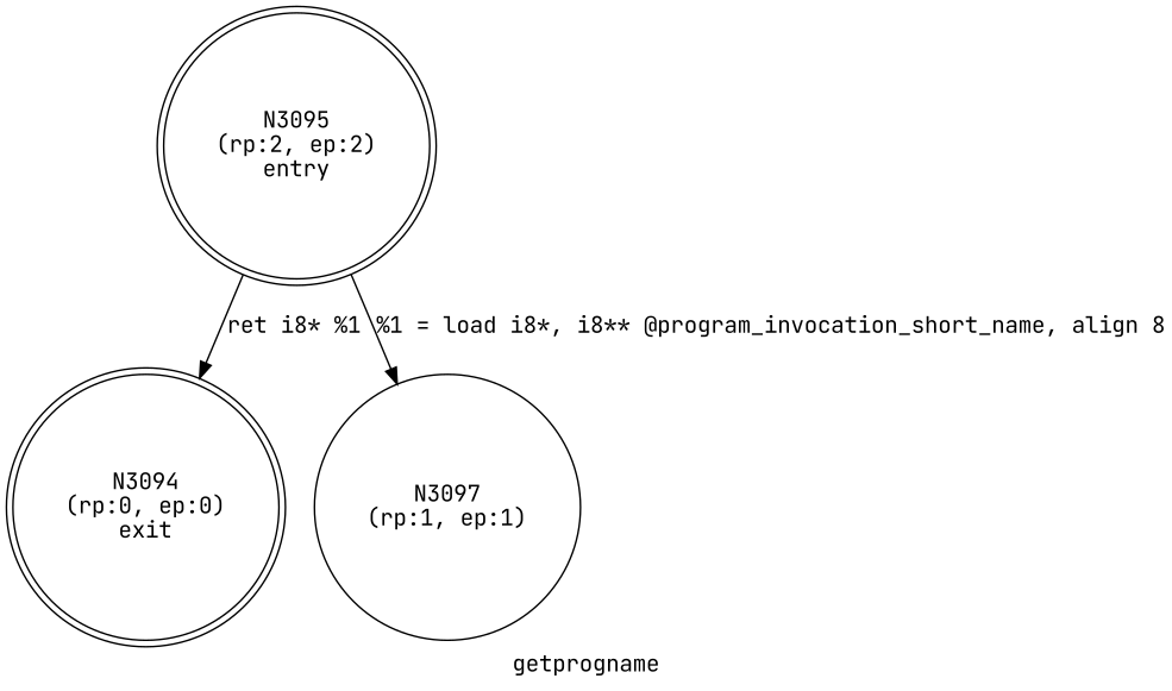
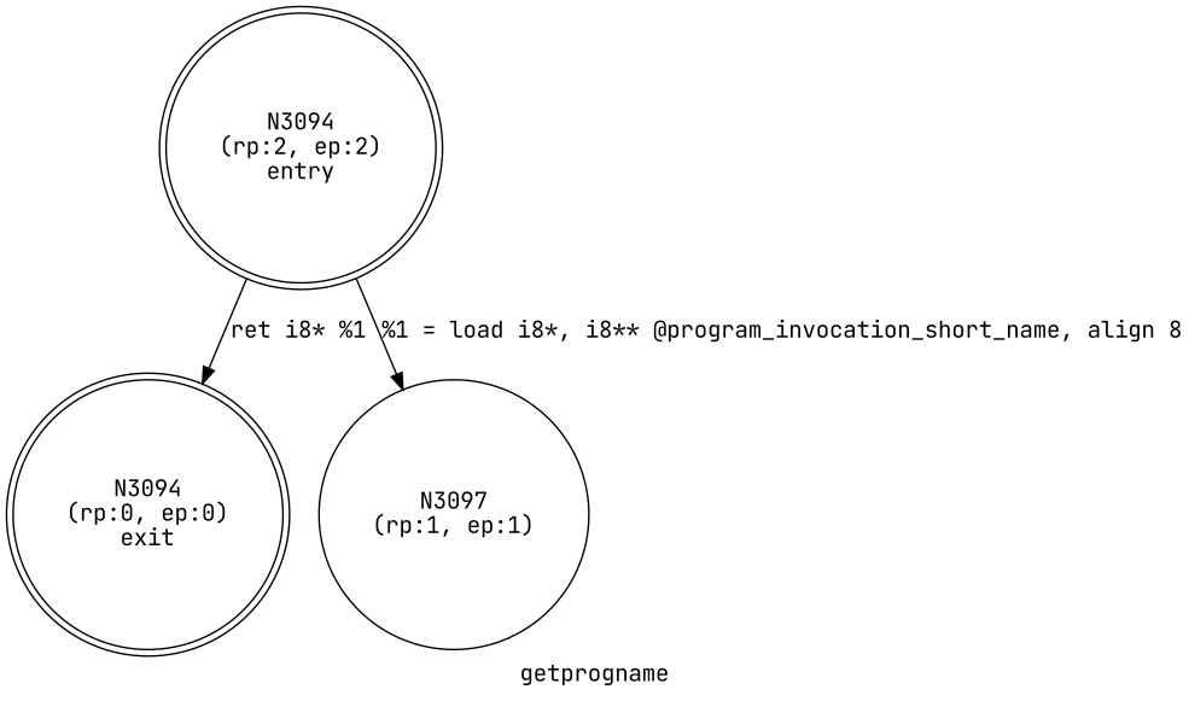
  digraph {
    fontname="JetBrains Mono"
    label=getprogname
    node [fontname="JetBrains Mono" shape=doublecircle]
    edge [fontname="JetBrains Mono"]
    n1 [label="N3094\n(rp:0, ep:0)\nexit"]
-   n2 [label="N3095\n(rp:2, ep:2)\nentry"]
+   n2 [label="N3094\n(rp:2, ep:2)\nentry"]
    n3 [label="N3097\n(rp:1, ep:1)" shape=circle]
    n2 -> n1 [label="ret i8* %1"]
    n2 -> n3 [label="%1 = load i8*, i8** @program_invocation_short_name, align 8"]
  }
